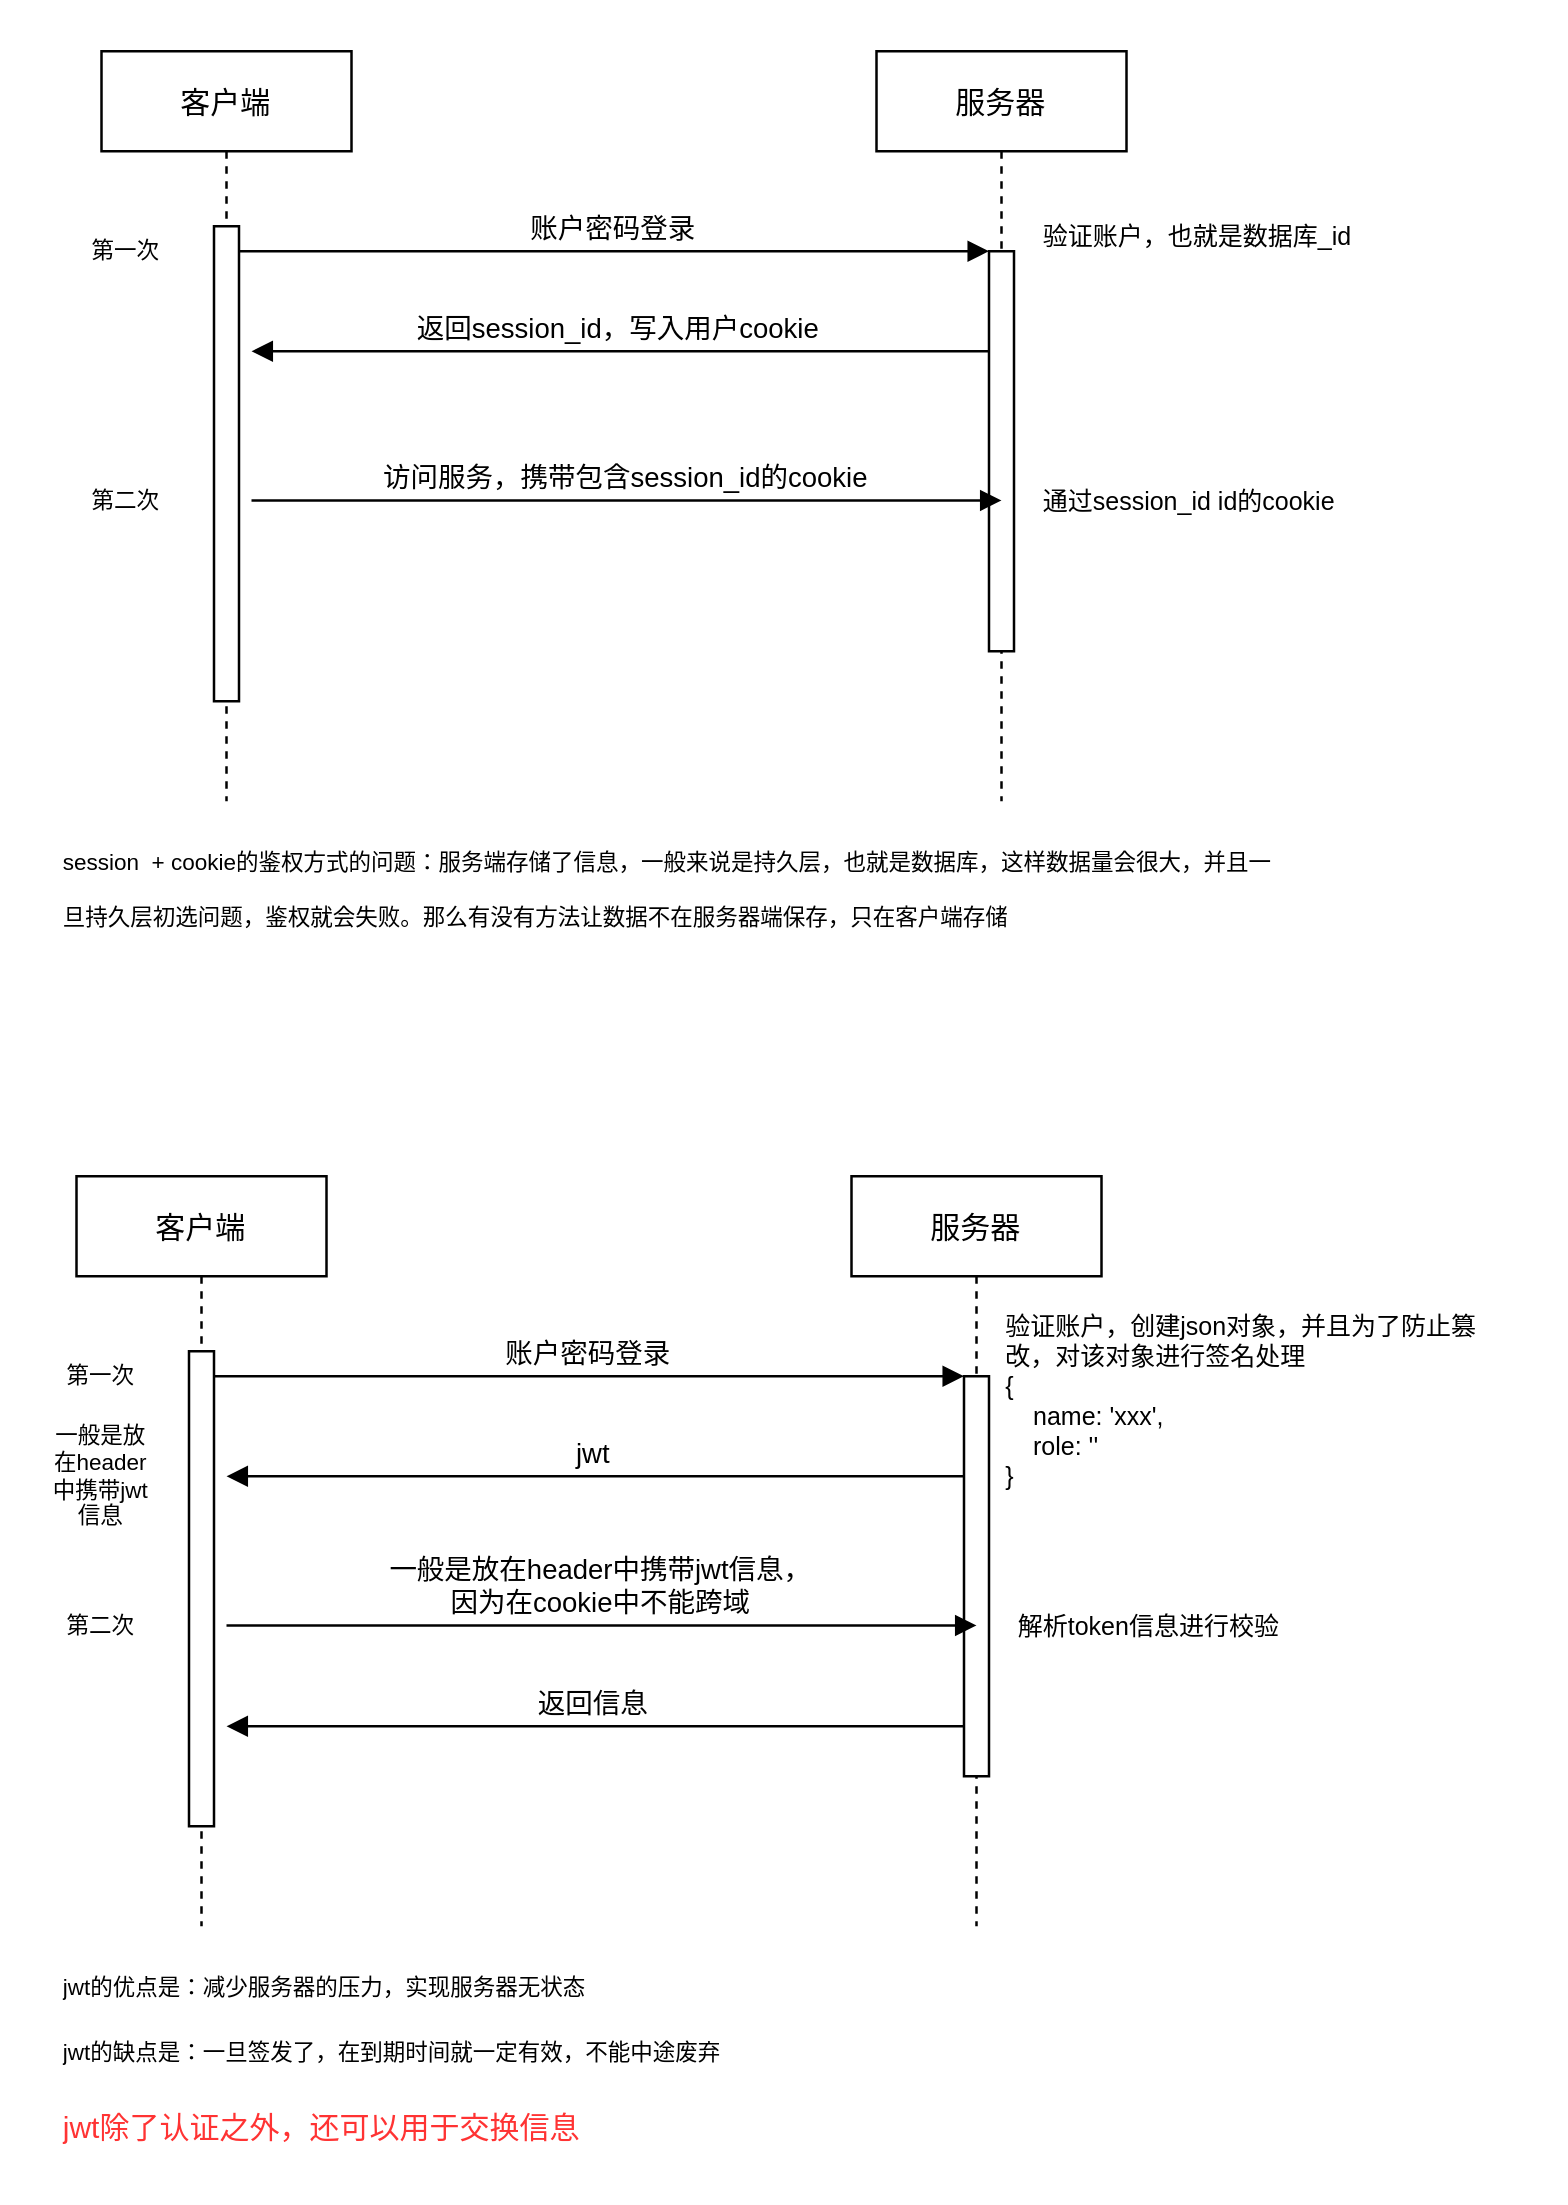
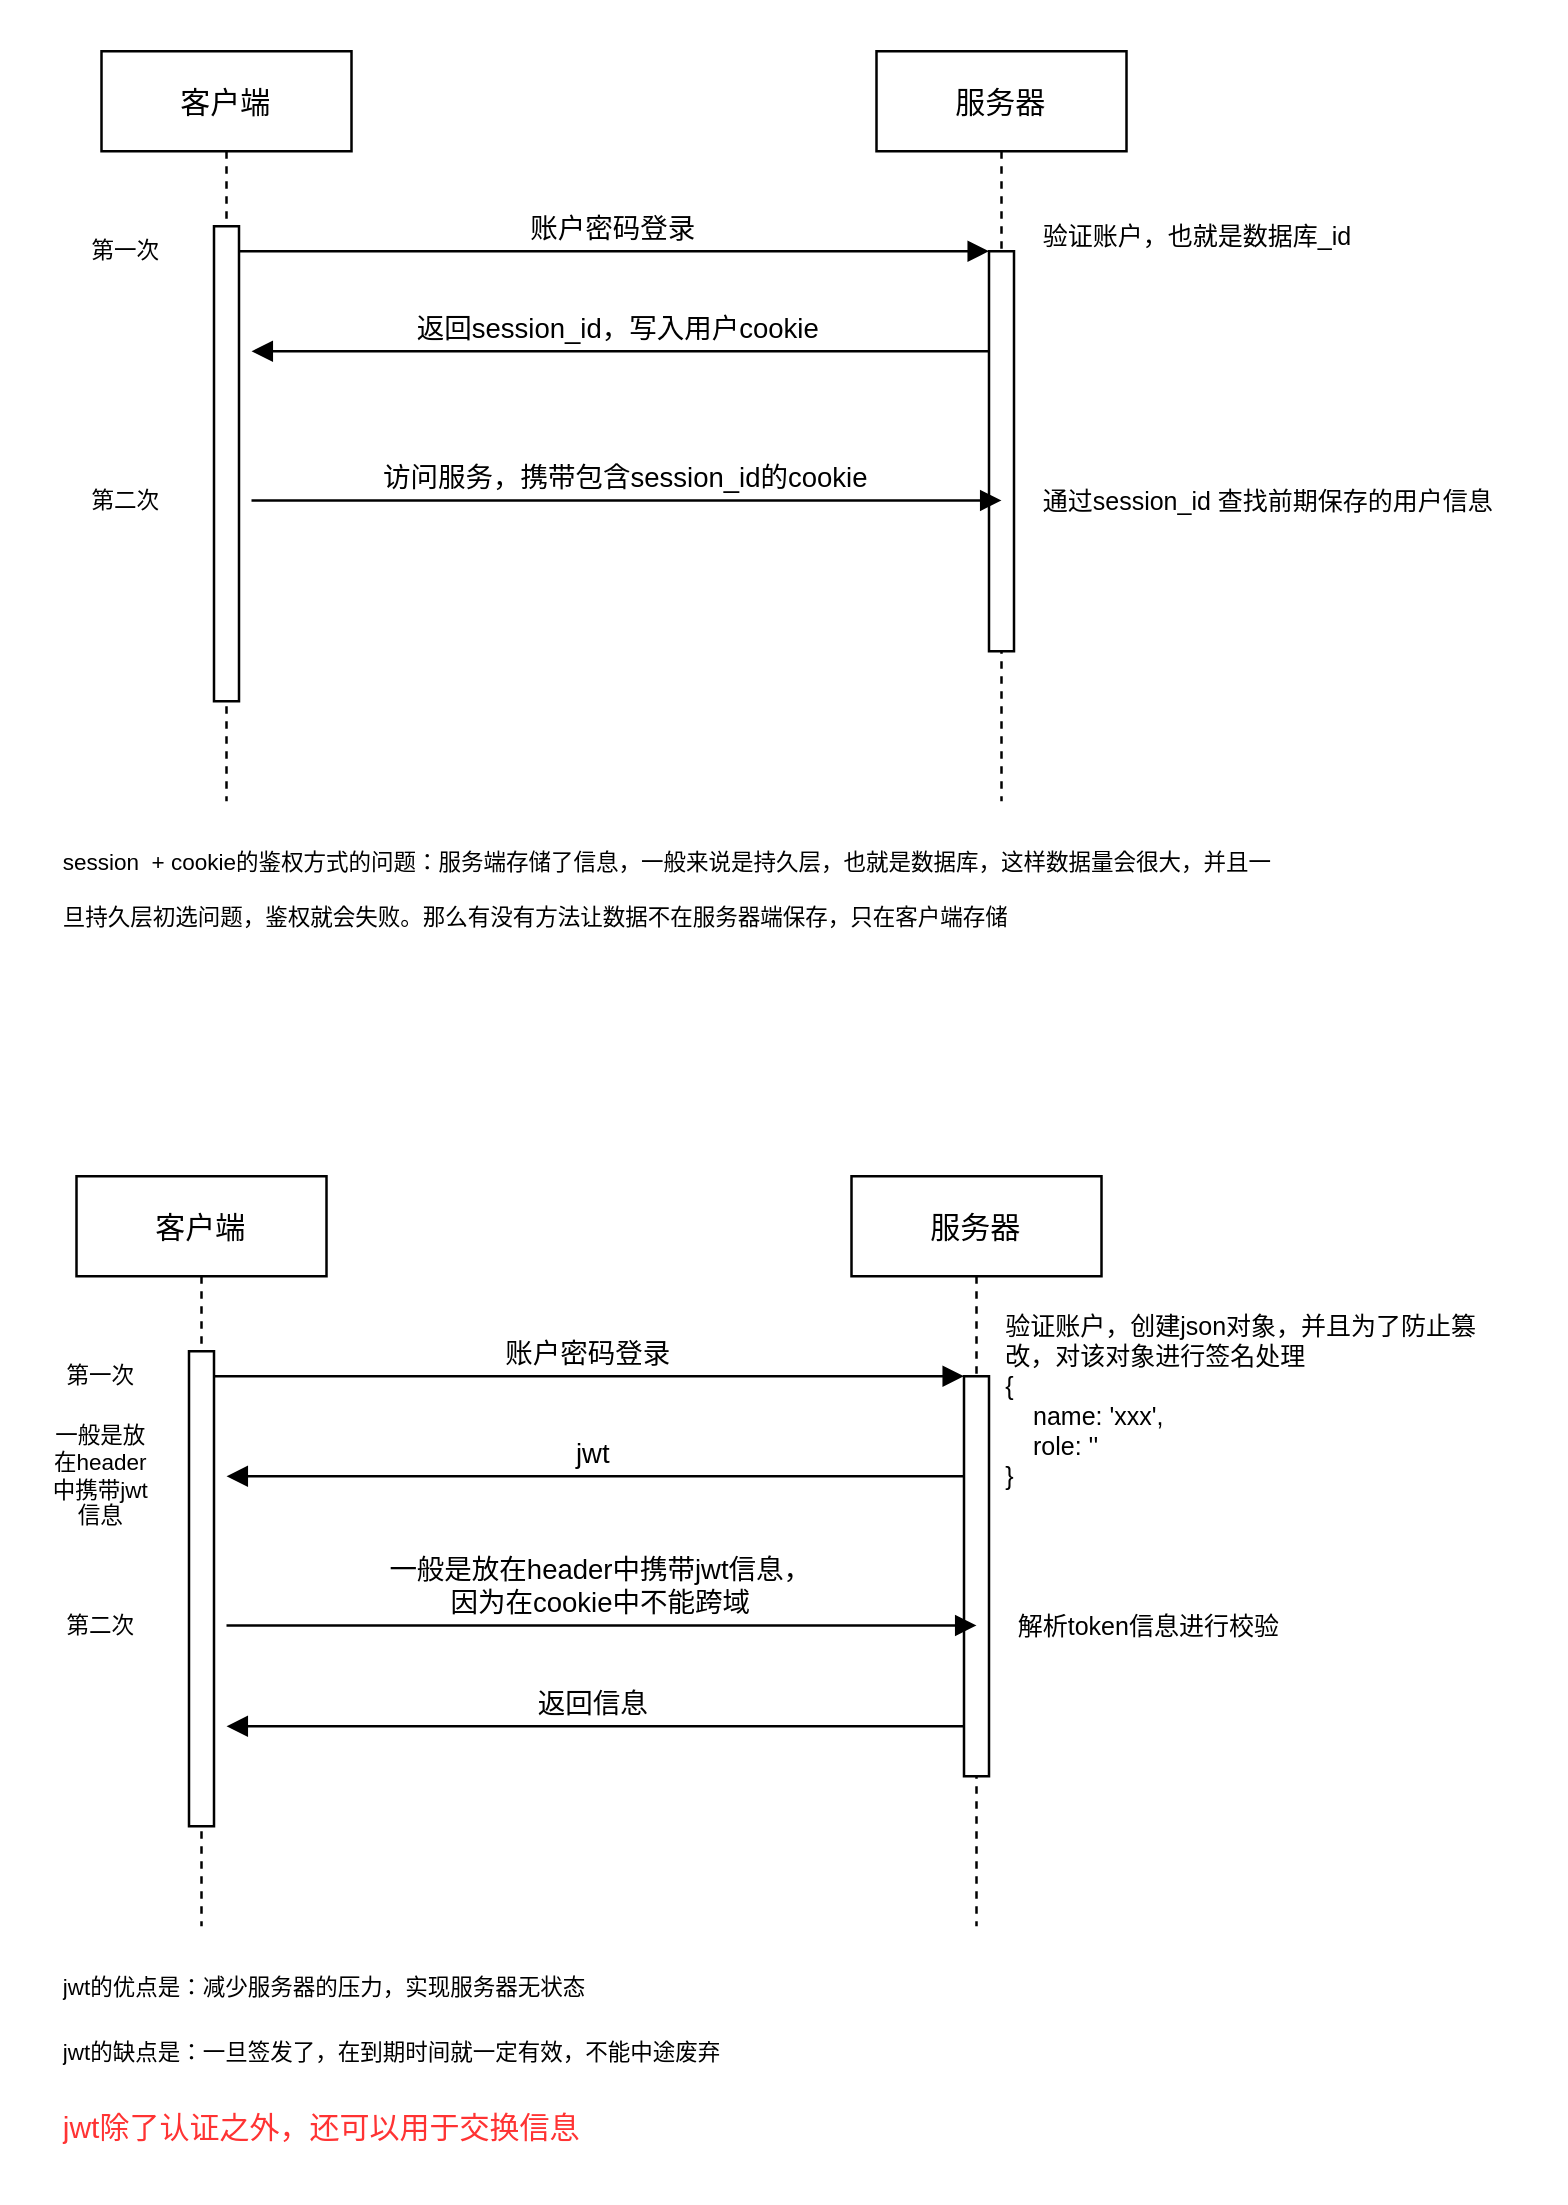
  <mxCell id="0" />
  <mxCell id="1" parent="0" />
  <mxCell id="2" value="客户端" style="shape=umlLifeline;perimeter=lifelinePerimeter;container=1;collapsible=0;recursiveResize=0;rounded=0;shadow=0;strokeWidth=1;" parent="1" vertex="1"><mxGeometry x="40" width="100" height="300" as="geometry" y="20" /></mxCell>
  <mxCell id="3" value="" style="points=[];perimeter=orthogonalPerimeter;rounded=0;shadow=0;strokeWidth=1;" parent="2" vertex="1"><mxGeometry x="45" y="70" width="10" height="190" as="geometry" /></mxCell>
  <mxCell id="4" value="服务器" style="shape=umlLifeline;perimeter=lifelinePerimeter;container=1;collapsible=0;recursiveResize=0;rounded=0;shadow=0;strokeWidth=1;" parent="1" vertex="1"><mxGeometry x="350" width="100" height="300" as="geometry" y="20" /></mxCell>
  <mxCell id="5" value="" style="points=[];perimeter=orthogonalPerimeter;rounded=0;shadow=0;strokeWidth=1;" parent="4" vertex="1"><mxGeometry x="45" y="80" width="10" height="160" as="geometry" /></mxCell>
  <mxCell id="6" value="账户密码登录" style="verticalAlign=bottom;endArrow=block;entryX=0;entryY=0;shadow=0;strokeWidth=1;" parent="1" source="3" target="5" edge="1"><mxGeometry relative="1" as="geometry"><mxPoint x="265" y="100" as="sourcePoint" /></mxGeometry></mxCell>
  <mxCell id="7" value="返回session_id，写入用户cookie" style="verticalAlign=bottom;endArrow=block;entryX=1;entryY=0;shadow=0;strokeWidth=1;" parent="1" source="5" edge="1"><mxGeometry relative="1" as="geometry"><mxPoint x="230" y="140" as="sourcePoint" /><mxPoint x="100" y="140" as="targetPoint" /></mxGeometry></mxCell>
  <mxCell id="8" value="&lt;font style=&quot;font-size: 10px&quot;&gt;验证账户，也就是数据库_id&lt;br&gt;&lt;br&gt;&lt;/font&gt;" style="text;html=1;strokeColor=none;fillColor=none;align=left;verticalAlign=middle;whiteSpace=wrap;rounded=0;fontSize=9;" vertex="1" parent="1"><mxGeometry x="415" y="90" width="190" height="20" as="geometry" /></mxCell>
  <mxCell id="9" value="第一次" style="text;html=1;strokeColor=none;fillColor=none;align=center;verticalAlign=middle;whiteSpace=wrap;rounded=0;fontSize=9;" vertex="1" parent="1"><mxGeometry x="30" y="90" width="40" height="20" as="geometry" /></mxCell>
  <mxCell id="10" value="第二次" style="text;html=1;strokeColor=none;fillColor=none;align=center;verticalAlign=middle;whiteSpace=wrap;rounded=0;fontSize=9;" vertex="1" parent="1"><mxGeometry x="30" y="190" width="40" height="20" as="geometry" /></mxCell>
  <mxCell id="11" value="访问服务，携带包含session_id的cookie" style="verticalAlign=bottom;endArrow=block;entryX=0;entryY=0;shadow=0;strokeWidth=1;" edge="1" parent="1"><mxGeometry relative="1" as="geometry"><mxPoint x="100" y="199.66" as="sourcePoint" /><mxPoint x="400" y="199.66" as="targetPoint" /></mxGeometry></mxCell>
- <mxCell id="12" value="&lt;font style=&quot;font-size: 10px&quot;&gt;通过session_id id的cookie&lt;br&gt;&lt;/font&gt;" style="text;html=1;strokeColor=none;fillColor=none;align=left;verticalAlign=middle;whiteSpace=wrap;rounded=0;fontSize=9;" vertex="1" parent="1"><mxGeometry x="415" y="190" width="190" height="20" as="geometry" /></mxCell>
+ <mxCell id="12" value="&lt;font style=&quot;font-size: 10px&quot;&gt;通过session_id 查找前期保存的用户信息&lt;br&gt;&lt;/font&gt;" style="text;html=1;strokeColor=none;fillColor=none;align=left;verticalAlign=middle;whiteSpace=wrap;rounded=0;fontSize=9;" vertex="1" parent="1"><mxGeometry x="415" y="190" width="190" height="20" as="geometry" /></mxCell>
  <mxCell id="13" value="&lt;h1&gt;&lt;span style=&quot;font-size: 9px ; font-weight: normal&quot;&gt;session&amp;nbsp; + cookie的鉴权方式的问题：服务端存储了信息，一般来说是持久层，也就是数据库，这样数据量会很大，并且一旦持久层初选问题，鉴权就会失败。那么有没有方法让数据不在服务器端保存，只在客户端存储&lt;/span&gt;&lt;br&gt;&lt;/h1&gt;" style="text;html=1;strokeColor=none;fillColor=none;spacing=5;spacingTop=-20;whiteSpace=wrap;overflow=hidden;rounded=0;fontSize=9;align=left;" vertex="1" parent="1"><mxGeometry y="330" width="500" height="80" as="geometry" x="20" /></mxCell>
  <mxCell id="14" value="客户端" style="shape=umlLifeline;perimeter=lifelinePerimeter;container=1;collapsible=0;recursiveResize=0;rounded=0;shadow=0;strokeWidth=1;" vertex="1" parent="1"><mxGeometry x="30" y="470" width="100" height="300" as="geometry" /></mxCell>
  <mxCell id="15" value="" style="points=[];perimeter=orthogonalPerimeter;rounded=0;shadow=0;strokeWidth=1;" vertex="1" parent="14"><mxGeometry x="45" y="70" width="10" height="190" as="geometry" /></mxCell>
  <mxCell id="16" value="服务器" style="shape=umlLifeline;perimeter=lifelinePerimeter;container=1;collapsible=0;recursiveResize=0;rounded=0;shadow=0;strokeWidth=1;" vertex="1" parent="1"><mxGeometry x="340" y="470" width="100" height="300" as="geometry" /></mxCell>
  <mxCell id="17" value="" style="points=[];perimeter=orthogonalPerimeter;rounded=0;shadow=0;strokeWidth=1;" vertex="1" parent="16"><mxGeometry x="45" y="80" width="10" height="160" as="geometry" /></mxCell>
  <mxCell id="18" value="账户密码登录" style="verticalAlign=bottom;endArrow=block;entryX=0;entryY=0;shadow=0;strokeWidth=1;" edge="1" parent="1" source="15" target="17"><mxGeometry relative="1" as="geometry"><mxPoint x="255" y="550" as="sourcePoint" /></mxGeometry></mxCell>
  <mxCell id="19" value="jwt" style="verticalAlign=bottom;endArrow=block;entryX=1;entryY=0;shadow=0;strokeWidth=1;" edge="1" parent="1" source="17"><mxGeometry relative="1" as="geometry"><mxPoint x="220" y="590" as="sourcePoint" /><mxPoint x="90" y="590" as="targetPoint" /></mxGeometry></mxCell>
  <mxCell id="20" value="&lt;font style=&quot;font-size: 10px&quot;&gt;验证账户，创建json对象，并且为了防止篡改，对该对象进行签名处理&lt;br&gt;{&lt;br&gt;&amp;nbsp; &amp;nbsp; name: 'xxx',&lt;br&gt;&amp;nbsp; &amp;nbsp; role: ''&lt;br&gt;}&lt;br&gt;&lt;/font&gt;" style="text;html=1;strokeColor=none;fillColor=none;align=left;verticalAlign=middle;whiteSpace=wrap;rounded=0;fontSize=9;" vertex="1" parent="1"><mxGeometry x="400" y="520" width="205" height="80" as="geometry" /></mxCell>
  <mxCell id="21" value="第一次" style="text;html=1;strokeColor=none;fillColor=none;align=center;verticalAlign=middle;whiteSpace=wrap;rounded=0;fontSize=9;" vertex="1" parent="1"><mxGeometry y="540" width="40" height="20" as="geometry" x="20" /></mxCell>
  <mxCell id="22" value="第二次" style="text;html=1;strokeColor=none;fillColor=none;align=center;verticalAlign=middle;whiteSpace=wrap;rounded=0;fontSize=9;" vertex="1" parent="1"><mxGeometry y="640" width="40" height="20" as="geometry" x="20" /></mxCell>
  <mxCell id="23" value="一般是放在header中携带jwt信息，&#10;因为在cookie中不能跨域" style="verticalAlign=bottom;endArrow=block;entryX=0;entryY=0;shadow=0;strokeWidth=1;" edge="1" parent="1"><mxGeometry relative="1" as="geometry"><mxPoint x="90" y="649.66" as="sourcePoint" /><mxPoint x="390" y="649.66" as="targetPoint" /></mxGeometry></mxCell>
  <mxCell id="24" value="&lt;font style=&quot;font-size: 10px&quot;&gt;解析token信息进行校验&lt;br&gt;&lt;/font&gt;" style="text;html=1;strokeColor=none;fillColor=none;align=left;verticalAlign=middle;whiteSpace=wrap;rounded=0;fontSize=9;" vertex="1" parent="1"><mxGeometry x="405" y="640" width="190" height="20" as="geometry" /></mxCell>
  <mxCell id="25" value="一般是放在header中携带jwt信息" style="text;html=1;strokeColor=none;fillColor=none;align=center;verticalAlign=middle;whiteSpace=wrap;rounded=0;fontSize=9;" vertex="1" parent="1"><mxGeometry y="580" width="40" height="20" as="geometry" x="20" /></mxCell>
  <mxCell id="26" value="返回信息" style="verticalAlign=bottom;endArrow=block;entryX=1;entryY=0;shadow=0;strokeWidth=1;" edge="1" parent="1"><mxGeometry relative="1" as="geometry"><mxPoint x="385" y="690" as="sourcePoint" /><mxPoint x="90" y="690" as="targetPoint" /></mxGeometry></mxCell>
  <mxCell id="27" value="&lt;h1&gt;&lt;span style=&quot;font-size: 9px ; font-weight: normal&quot;&gt;jwt的优点是：减少服务器的压力，实现服务器无状态&lt;/span&gt;&lt;/h1&gt;&lt;div&gt;&lt;span style=&quot;font-size: 9px ; font-weight: normal&quot;&gt;jwt的缺点是：一旦签发了，在到期时间就一定有效，不能中途废弃&lt;/span&gt;&lt;/div&gt;&lt;h1&gt;&lt;span style=&quot;font-weight: normal&quot;&gt;&lt;font style=&quot;font-size: 12px&quot; color=&quot;#ff3333&quot;&gt;jwt除了认证之外，还可以用于交换信息&lt;/font&gt;&lt;/span&gt;&lt;/h1&gt;" style="text;html=1;strokeColor=none;fillColor=none;spacing=5;spacingTop=-20;whiteSpace=wrap;overflow=hidden;rounded=0;fontSize=9;align=left;" vertex="1" parent="1"><mxGeometry y="780" width="500" height="80" as="geometry" x="20" /></mxCell>
